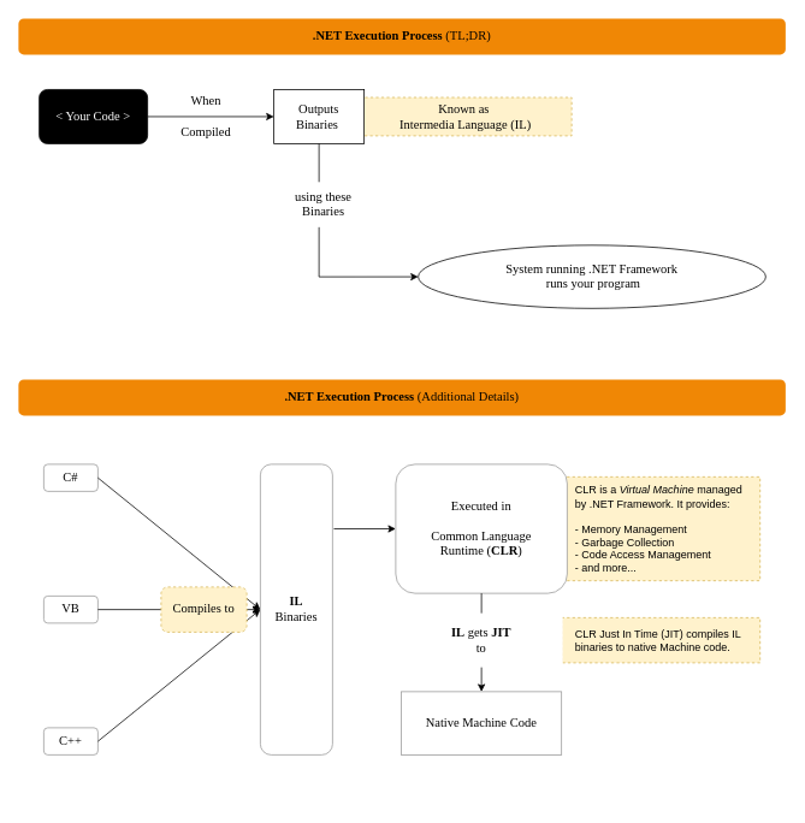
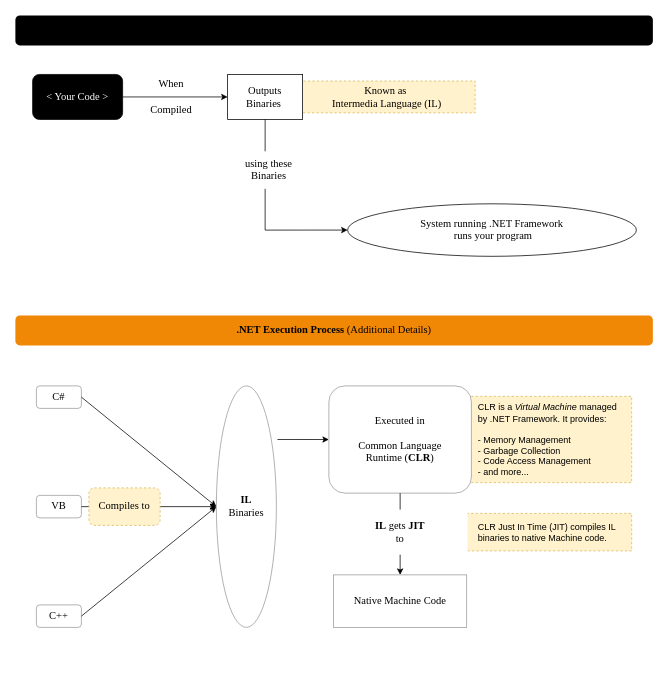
  <mxCell id="0" />
  <mxCell id="1" parent="0" />
  <mxCell id="2" value="" style="rounded=0;whiteSpace=wrap;html=1;shadow=0;fontFamily=Verdana;fontSize=14;fontColor=#000000;strokeColor=none;fillColor=default;" vertex="1" parent="1"><mxGeometry y="460" width="850" height="430" as="geometry" x="20" /></mxCell>
  <mxCell id="3" value="" style="rounded=0;whiteSpace=wrap;html=1;shadow=0;fontFamily=Verdana;fontSize=14;fontColor=#000000;strokeColor=none;fillColor=default;" vertex="1" parent="1"><mxGeometry width="850" height="360" as="geometry" x="20" y="20" /></mxCell>
  <mxCell id="4" value="" style="endArrow=classic;html=1;rounded=0;fontFamily=Verdana;fontSize=14;fontColor=#FFFFFF;" edge="1" parent="1" source="9" target="7"><mxGeometry width="50" height="50" relative="1" as="geometry"><mxPoint x="218" y="130.75" as="sourcePoint" /><mxPoint x="358" y="130.75" as="targetPoint" /></mxGeometry></mxCell>
  <mxCell id="5" value="&lt;font color=&quot;#000000&quot;&gt;When&lt;br&gt;&lt;br&gt;Compiled&lt;/font&gt;" style="text;html=1;strokeColor=none;fillColor=none;align=center;verticalAlign=middle;whiteSpace=wrap;rounded=0;fontFamily=Verdana;fontSize=14;fontColor=#FFFFFF;" vertex="1" parent="1"><mxGeometry x="183" y="101.25" width="90" height="55" as="geometry" /></mxCell>
  <mxCell id="6" value="Known as&amp;nbsp;&lt;br&gt;Intermedia Language (IL)" style="text;html=1;strokeColor=#d6b656;fillColor=#fff2cc;align=center;verticalAlign=middle;whiteSpace=wrap;rounded=0;fontFamily=Verdana;fontSize=14;dashed=1;" vertex="1" parent="1"><mxGeometry x="398" y="107.5" width="235" height="42.5" as="geometry" /></mxCell>
  <mxCell id="7" value="Outputs&lt;br&gt;Binaries&amp;nbsp;" style="text;html=1;strokeColor=default;fillColor=default;align=center;verticalAlign=middle;whiteSpace=wrap;rounded=0;fontFamily=Verdana;fontSize=14;fontColor=#000000;" vertex="1" parent="1"><mxGeometry x="303" y="98.75" width="100" height="60" as="geometry" /></mxCell>
  <mxCell id="8" value="" style="group" vertex="1" connectable="0" parent="1"><mxGeometry x="43" y="98.75" width="120" height="70" as="geometry" /></mxCell>
  <mxCell id="9" value="" style="rounded=1;whiteSpace=wrap;html=1;fillColor=#000000;" vertex="1" parent="8"><mxGeometry width="120" height="60" as="geometry" /></mxCell>
  <mxCell id="10" value="&amp;lt; Your Code &amp;gt;" style="text;html=1;strokeColor=none;fillColor=none;align=center;verticalAlign=middle;whiteSpace=wrap;rounded=0;dashed=1;fontColor=#FFFFFF;fontFamily=Verdana;fontSize=14;" vertex="1" parent="8"><mxGeometry y="15" width="120" height="30" as="geometry" /></mxCell>
  <mxCell id="11" value="&lt;span style=&quot;color: rgb(0, 0, 0);&quot;&gt;System running .NET Framework&lt;br&gt;&amp;nbsp;runs your program&lt;/span&gt;" style="ellipse;whiteSpace=wrap;html=1;fontFamily=Verdana;fontSize=14;fontColor=#FFFFFF;strokeColor=default;fillColor=default;" vertex="1" parent="1"><mxGeometry x="463" y="271.25" width="385" height="70" as="geometry" /></mxCell>
  <mxCell id="12" value="" style="endArrow=classic;html=1;rounded=0;fontFamily=Verdana;fontSize=14;fontColor=#000000;entryX=0;entryY=0.5;entryDx=0;entryDy=0;edgeStyle=orthogonalEdgeStyle;exitX=0.5;exitY=1;exitDx=0;exitDy=0;" edge="1" parent="1" source="7" target="11"><mxGeometry width="50" height="50" relative="1" as="geometry"><mxPoint x="463" y="341.25" as="sourcePoint" /><mxPoint x="471" y="291.25" as="targetPoint" /></mxGeometry></mxCell>
  <mxCell id="13" value="using these Binaries" style="text;html=1;strokeColor=none;fillColor=default;align=center;verticalAlign=middle;whiteSpace=wrap;rounded=0;fontFamily=Verdana;fontSize=14;fontColor=#000000;" vertex="1" parent="1"><mxGeometry x="308" y="201.25" width="100" height="50" as="geometry" /></mxCell>
- <mxCell id="14" value=".NET Execution Process&lt;span style=&quot;font-weight: normal;&quot;&gt; (TL;DR)&lt;/span&gt;" style="rounded=1;whiteSpace=wrap;html=1;fontFamily=Verdana;fontSize=14;fontColor=#000000;strokeColor=none;fillColor=#F08705;fontStyle=1" vertex="1" parent="1"><mxGeometry width="850" height="40" as="geometry" x="20" y="20" /></mxCell>
+ <mxCell id="14" value=".NET Execution Process&lt;span style=&quot;font-weight: normal;&quot;&gt; (TL;DR)&lt;/span&gt;" style="rounded=1;whiteSpace=wrap;html=1;fontFamily=Verdana;fontSize=14;fontColor=#000000;strokeColor=none;fillColor=#000000;fontStyle=1;" vertex="1" parent="1"><mxGeometry width="850" height="40" as="geometry" x="20" y="20" /></mxCell>
  <mxCell id="15" value=".NET Execution Process&lt;span style=&quot;font-weight: normal;&quot;&gt;&amp;nbsp;&lt;/span&gt;&lt;span style=&quot;font-weight: normal;&quot;&gt;(Additional Details)&lt;/span&gt;" style="rounded=1;whiteSpace=wrap;html=1;fontFamily=Verdana;fontSize=14;fontColor=#000000;strokeColor=none;fillColor=#F08705;fontStyle=1" vertex="1" parent="1"><mxGeometry y="420" width="850" height="40" as="geometry" x="20" /></mxCell>
  <mxCell id="16" value="C#" style="text;html=1;strokeColor=#999999;fillColor=none;align=center;verticalAlign=middle;whiteSpace=wrap;rounded=1;fontFamily=Verdana;fontSize=14;fontColor=#000000;" vertex="1" parent="1"><mxGeometry x="48" y="514" width="60" height="30" as="geometry" /></mxCell>
  <mxCell id="17" value="VB" style="text;html=1;strokeColor=#999999;fillColor=none;align=center;verticalAlign=middle;whiteSpace=wrap;rounded=1;fontFamily=Verdana;fontSize=14;fontColor=#000000;" vertex="1" parent="1"><mxGeometry x="48" y="660" width="60" height="30" as="geometry" /></mxCell>
  <mxCell id="18" value="C++" style="text;html=1;strokeColor=#999999;fillColor=none;align=center;verticalAlign=middle;whiteSpace=wrap;rounded=1;fontFamily=Verdana;fontSize=14;fontColor=#000000;" vertex="1" parent="1"><mxGeometry x="48" y="806" width="60" height="30" as="geometry" /></mxCell>
  <mxCell id="19" value="" style="endArrow=classic;html=1;rounded=0;fontFamily=Verdana;fontSize=14;fontColor=#000000;strokeColor=#000000;exitX=1;exitY=0.5;exitDx=0;exitDy=0;entryX=0;entryY=0.5;entryDx=0;entryDy=0;" edge="1" parent="1" source="16" target="28"><mxGeometry width="50" height="50" relative="1" as="geometry"><mxPoint x="348" y="576" as="sourcePoint" /><mxPoint x="398" y="526" as="targetPoint" /></mxGeometry></mxCell>
  <mxCell id="20" value="" style="endArrow=classic;html=1;rounded=0;fontFamily=Verdana;fontSize=14;fontColor=#000000;strokeColor=#000000;exitX=1;exitY=0.5;exitDx=0;exitDy=0;entryX=0;entryY=0.5;entryDx=0;entryDy=0;" edge="1" parent="1" source="17" target="28"><mxGeometry width="50" height="50" relative="1" as="geometry"><mxPoint x="108" y="581" as="sourcePoint" /><mxPoint x="168" y="658.5" as="targetPoint" /></mxGeometry></mxCell>
  <mxCell id="21" value="" style="endArrow=classic;html=1;rounded=0;fontFamily=Verdana;fontSize=14;fontColor=#000000;strokeColor=#000000;exitX=1;exitY=0.5;exitDx=0;exitDy=0;entryX=0;entryY=0.5;entryDx=0;entryDy=0;" edge="1" parent="1" source="18" target="28"><mxGeometry width="50" height="50" relative="1" as="geometry"><mxPoint x="108" y="636" as="sourcePoint" /><mxPoint x="198" y="648.5" as="targetPoint" /></mxGeometry></mxCell>
- <mxCell id="22" value="Compiles to" style="text;html=1;strokeColor=#d6b656;fillColor=#fff2cc;align=center;verticalAlign=middle;whiteSpace=wrap;rounded=1;fontFamily=Verdana;fontSize=14;fontColor=default;dashed=1;" vertex="1" parent="1"><mxGeometry x="178" y="650" width="95" height="50" as="geometry" /></mxCell>
+ <mxCell id="22" value="Compiles to" style="text;html=1;strokeColor=#d6b656;fillColor=#fff2cc;align=center;verticalAlign=middle;whiteSpace=wrap;rounded=1;fontFamily=Verdana;fontSize=14;fontColor=default;dashed=1;" vertex="1" parent="1"><mxGeometry x="118" y="650" width="95" height="50" as="geometry" /></mxCell>
  <mxCell id="23" value="" style="endArrow=classic;html=1;rounded=0;fontFamily=Verdana;fontSize=14;fontColor=#000000;strokeColor=#000000;entryX=0;entryY=0.5;entryDx=0;entryDy=0;exitX=1.018;exitY=0.222;exitDx=0;exitDy=0;exitPerimeter=0;" edge="1" parent="1" source="28" target="25"><mxGeometry width="50" height="50" relative="1" as="geometry"><mxPoint x="318" y="586" as="sourcePoint" /><mxPoint x="388" y="574.5" as="targetPoint" /></mxGeometry></mxCell>
  <mxCell id="24" value="CLR is a &lt;i&gt;Virtual Machine&lt;/i&gt;&amp;nbsp;managed by .NET Framework.&amp;nbsp;It provides:&lt;br&gt;&lt;br&gt;- Memory Management&lt;br&gt;- Garbage Collection&lt;br&gt;- Code Access Management&lt;br&gt;- and more..." style="text;html=1;strokeColor=#d6b656;fillColor=#fff2cc;align=left;verticalAlign=middle;whiteSpace=wrap;rounded=0;spacing=15;dashed=1;" vertex="1" parent="1"><mxGeometry x="621.75" y="527.96" width="220" height="115.09" as="geometry" /></mxCell>
  <mxCell id="25" value="Executed in&lt;br&gt;&lt;br&gt;Common Language &lt;br&gt;Runtime (&lt;b&gt;CLR&lt;/b&gt;)" style="rounded=1;whiteSpace=wrap;html=1;fontFamily=Verdana;fontSize=14;fontColor=#000000;strokeColor=#999999;fillColor=default;" vertex="1" parent="1"><mxGeometry x="438" y="514" width="190" height="143" as="geometry" /></mxCell>
  <mxCell id="26" value="Native Machine Code" style="whiteSpace=wrap;html=1;fontFamily=Verdana;fontSize=14;fontColor=#000000;strokeColor=#999999;fillColor=default;rounded=0;" vertex="1" parent="1"><mxGeometry x="444.25" y="766" width="177.5" height="70" as="geometry" /></mxCell>
  <mxCell id="27" value="" style="endArrow=classic;html=1;rounded=0;fontFamily=Verdana;fontSize=14;fontColor=#000000;strokeColor=#000000;exitX=0.5;exitY=1;exitDx=0;exitDy=0;" edge="1" parent="1" source="25" target="26"><mxGeometry width="50" height="50" relative="1" as="geometry"><mxPoint x="518.75" y="676" as="sourcePoint" /><mxPoint x="518.75" y="726" as="targetPoint" /></mxGeometry></mxCell>
- <mxCell id="28" value="&lt;b&gt;IL &lt;/b&gt;&lt;br&gt;Binaries" style="rounded=1;whiteSpace=wrap;html=1;fontFamily=Verdana;fontSize=14;fontColor=#000000;strokeColor=#999999;fillColor=#FFFFFF;" vertex="1" parent="1"><mxGeometry x="288" y="514" width="80" height="322" as="geometry" /></mxCell>
+ <mxCell id="28" value="&lt;b&gt;IL &lt;/b&gt;&lt;br&gt;Binaries" style="ellipse;whiteSpace=wrap;html=1;fontFamily=Verdana;fontSize=14;fontColor=#000000;strokeColor=#999999;fillColor=#FFFFFF;" vertex="1" parent="1"><mxGeometry x="288" y="514" width="80" height="322" as="geometry" /></mxCell>
  <mxCell id="29" value="CLR Just In Time (JIT) compiles IL binaries to native Machine code." style="text;html=1;strokeColor=#d6b656;fillColor=#fff2cc;align=left;verticalAlign=middle;whiteSpace=wrap;rounded=0;spacing=15;dashed=1;" vertex="1" parent="1"><mxGeometry x="621.75" y="684" width="220" height="50" as="geometry" /></mxCell>
  <mxCell id="30" value="&lt;b&gt;IL&lt;/b&gt; gets &lt;b&gt;JIT&lt;/b&gt;&lt;br&gt;to" style="text;html=1;strokeColor=none;fillColor=default;align=center;verticalAlign=middle;whiteSpace=wrap;rounded=0;fontFamily=Verdana;fontSize=14;fontColor=#000000;" vertex="1" parent="1"><mxGeometry x="443" y="679" width="180" height="60" as="geometry" /></mxCell>
